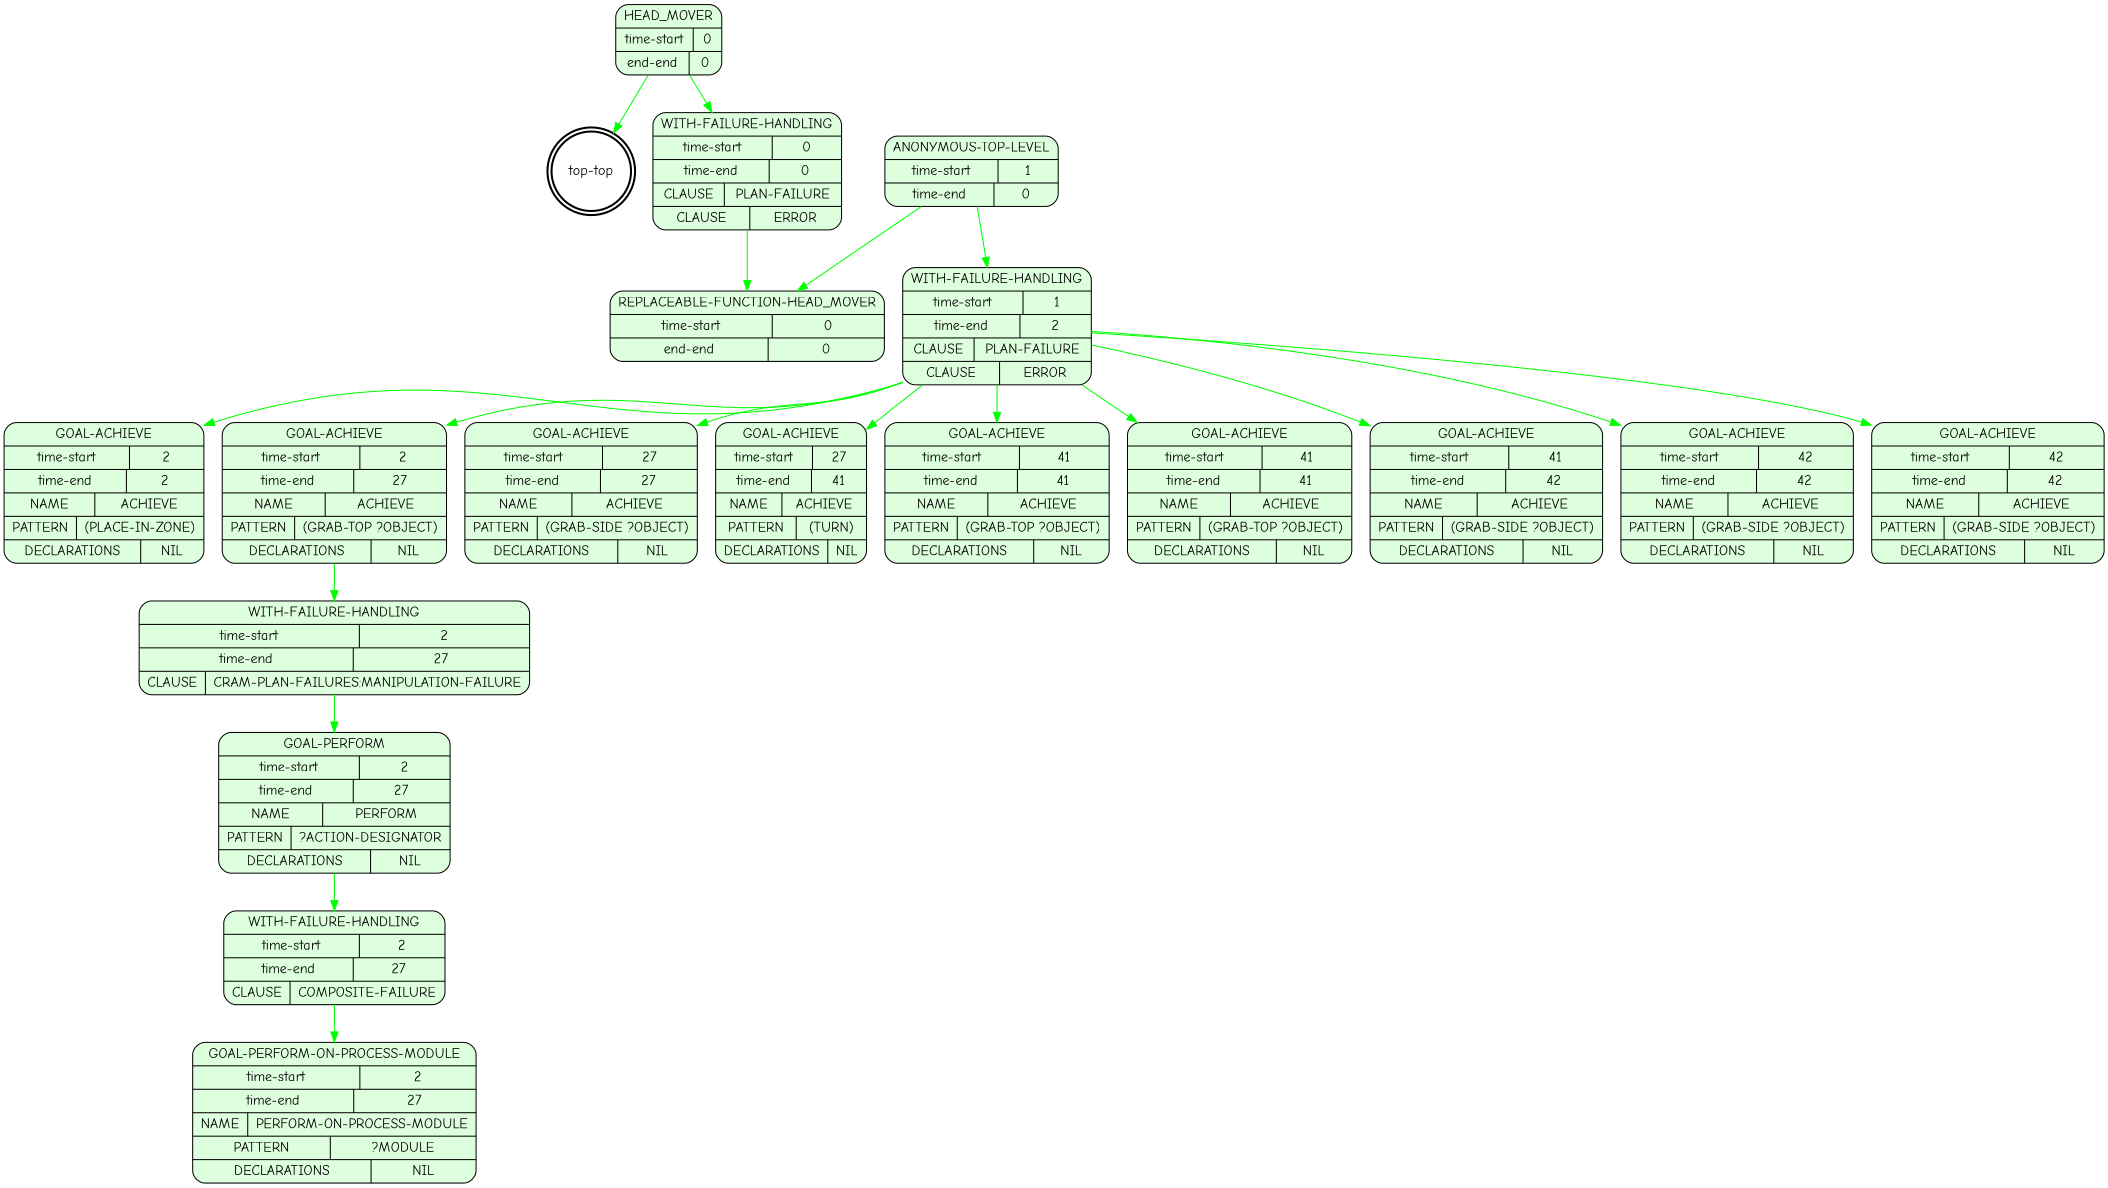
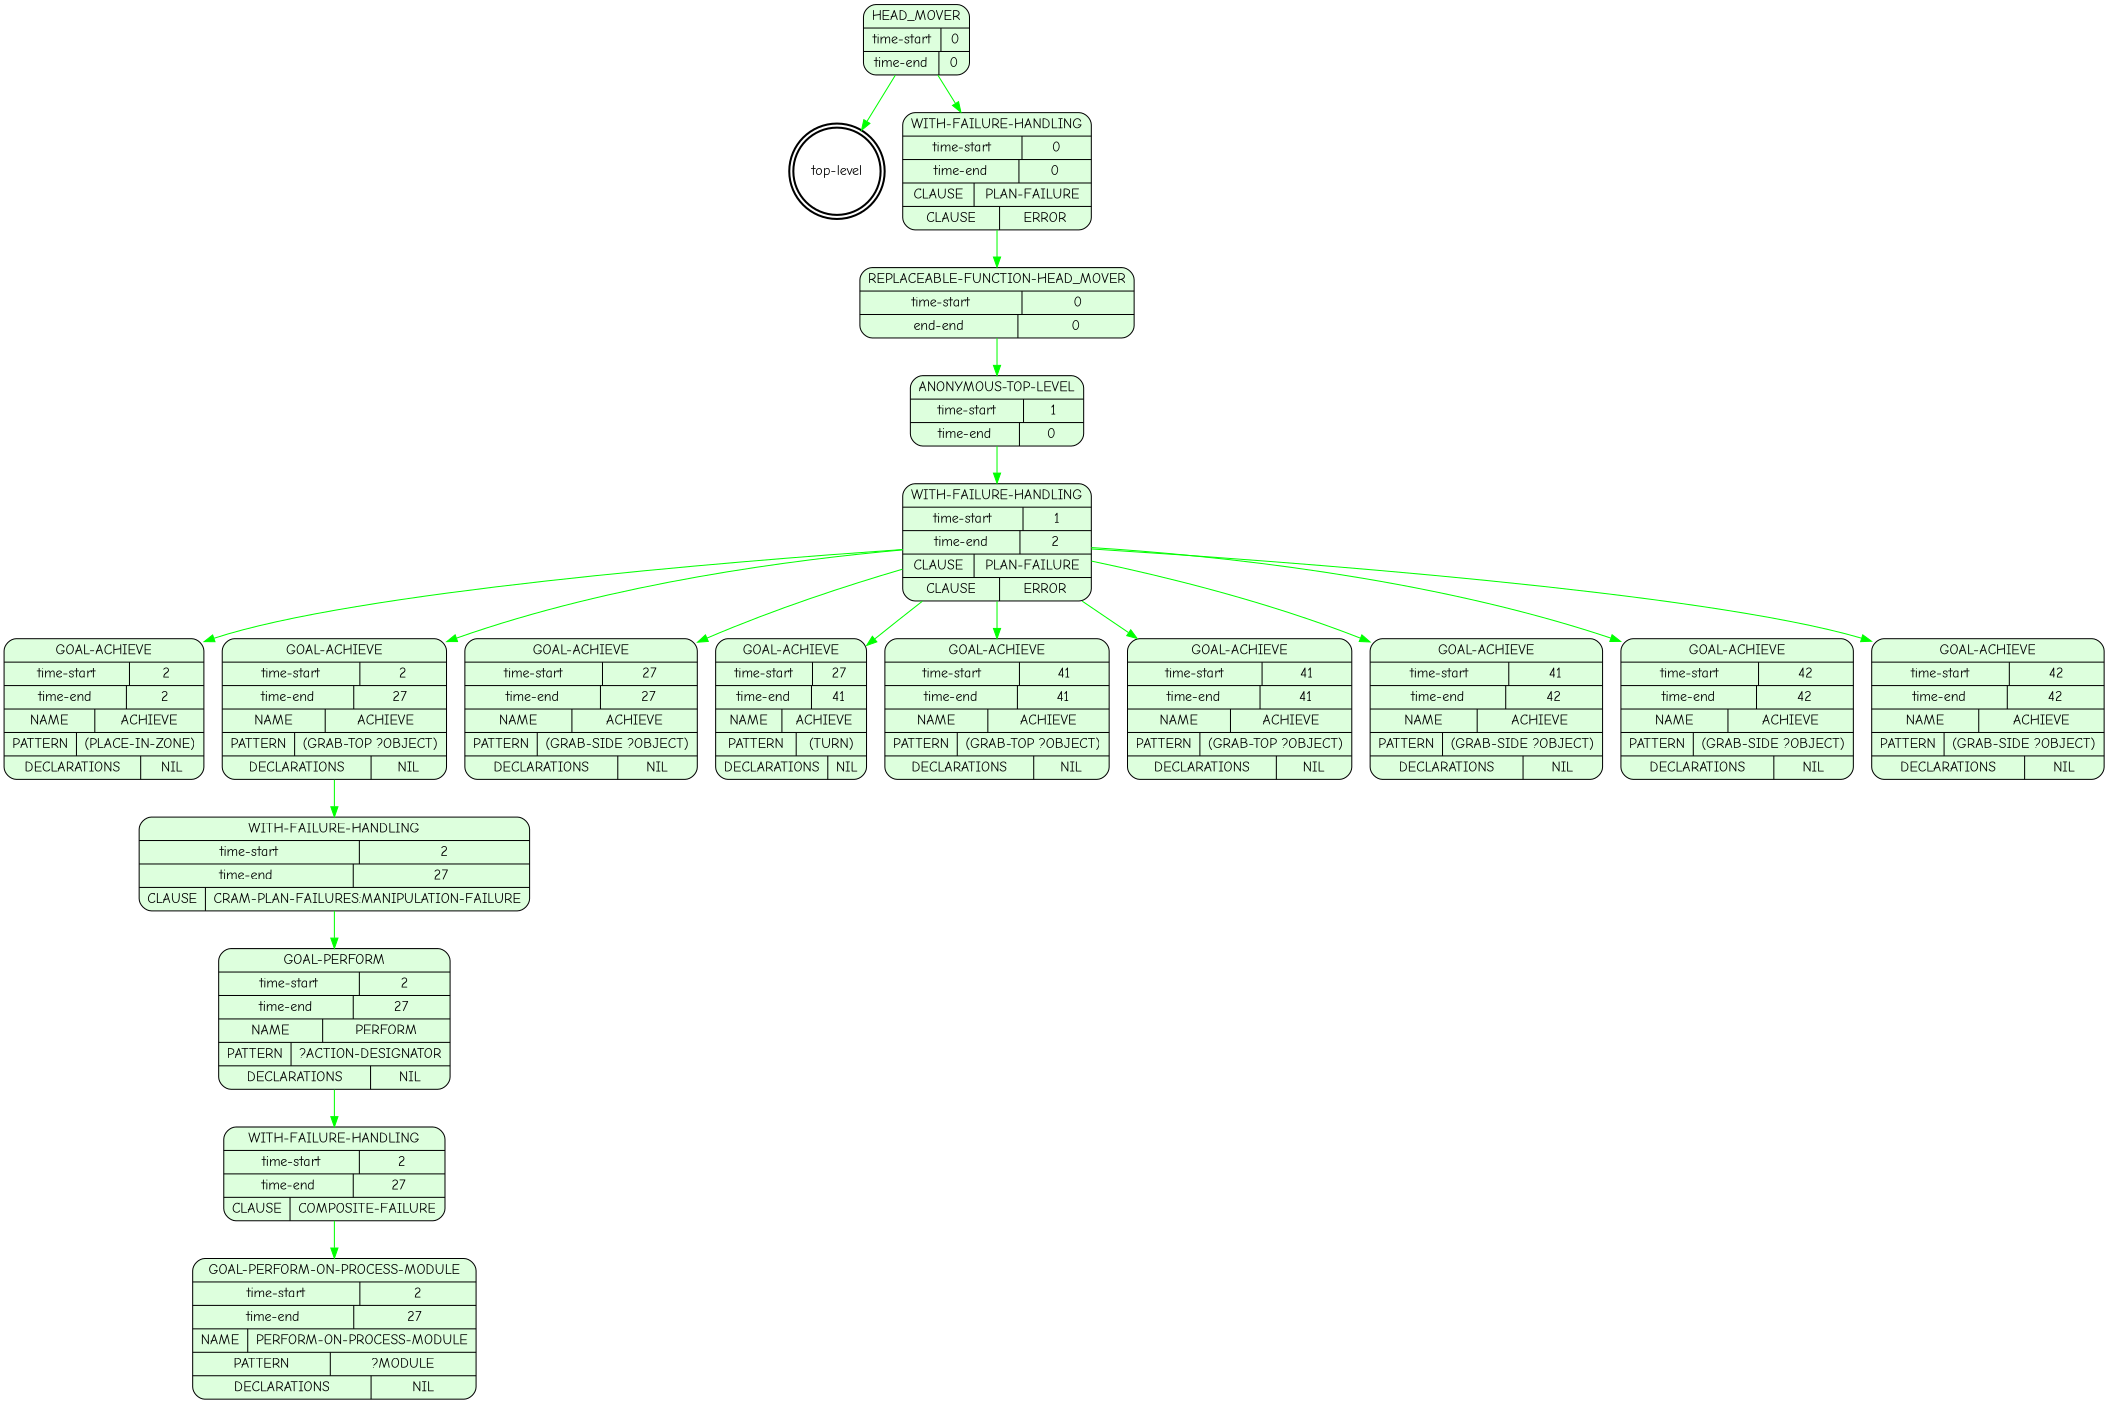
  digraph {
    fontname="Comic Neue"
    node [fontname="Comic Neue" shape=Mrecord style=filled fillcolor="#ddffdd"]
    edge [color=green fontname="Comic Neue"]
-   n1 [label="top-top" shape=doublecircle style=bold fillcolor=""]
-   n2 [label="{HEAD_MOVER|{time-start | 0}|{end-end | 0}}"]
+   n1 [label="top-level" shape=doublecircle style=bold fillcolor=""]
+   n2 [label="{HEAD_MOVER|{time-start | 0}|{time-end | 0}}"]
    n3 [label="{WITH-FAILURE-HANDLING|{time-start | 0}|{time-end | 0}|{CLAUSE | PLAN-FAILURE}|{CLAUSE | ERROR}}"]
    n4 [label="{REPLACEABLE-FUNCTION-HEAD_MOVER|{time-start | 0}|{end-end | 0}}"]
    n5 [label="{ANONYMOUS-TOP-LEVEL|{time-start | 1}|{time-end | 0}}"]
    n6 [label="{WITH-FAILURE-HANDLING|{time-start | 1}|{time-end | 2}|{CLAUSE | PLAN-FAILURE}|{CLAUSE | ERROR}}"]
    n7 [label="{GOAL-ACHIEVE|{time-start | 2}|{time-end | 2}|{NAME | ACHIEVE}|{PATTERN | (PLACE-IN-ZONE)}|{DECLARATIONS | NIL}}"]
    n8 [label="{GOAL-ACHIEVE|{time-start | 2}|{time-end | 27}|{NAME | ACHIEVE}|{PATTERN | (GRAB-TOP ?OBJECT)}|{DECLARATIONS | NIL}}"]
    n9 [label="{GOAL-ACHIEVE|{time-start | 27}|{time-end | 27}|{NAME | ACHIEVE}|{PATTERN | (GRAB-SIDE ?OBJECT)}|{DECLARATIONS | NIL}}"]
    n10 [label="{GOAL-ACHIEVE|{time-start | 27}|{time-end | 41}|{NAME | ACHIEVE}|{PATTERN | (TURN)}|{DECLARATIONS | NIL}}"]
    n11 [label="{GOAL-ACHIEVE|{time-start | 41}|{time-end | 41}|{NAME | ACHIEVE}|{PATTERN | (GRAB-TOP ?OBJECT)}|{DECLARATIONS | NIL}}"]
    n12 [label="{GOAL-ACHIEVE|{time-start | 41}|{time-end | 41}|{NAME | ACHIEVE}|{PATTERN | (GRAB-TOP ?OBJECT)}|{DECLARATIONS | NIL}}"]
    n13 [label="{GOAL-ACHIEVE|{time-start | 41}|{time-end | 42}|{NAME | ACHIEVE}|{PATTERN | (GRAB-SIDE ?OBJECT)}|{DECLARATIONS | NIL}}"]
    n14 [label="{GOAL-ACHIEVE|{time-start | 42}|{time-end | 42}|{NAME | ACHIEVE}|{PATTERN | (GRAB-SIDE ?OBJECT)}|{DECLARATIONS | NIL}}"]
    n15 [label="{GOAL-ACHIEVE|{time-start | 42}|{time-end | 42}|{NAME | ACHIEVE}|{PATTERN | (GRAB-SIDE ?OBJECT)}|{DECLARATIONS | NIL}}"]
    n16 [label="{WITH-FAILURE-HANDLING|{time-start | 2}|{time-end | 27}|{CLAUSE | CRAM-PLAN-FAILURES:MANIPULATION-FAILURE}}"]
    n17 [label="{GOAL-PERFORM|{time-start | 2}|{time-end | 27}|{NAME | PERFORM}|{PATTERN | ?ACTION-DESIGNATOR}|{DECLARATIONS | NIL}}"]
    n18 [label="{WITH-FAILURE-HANDLING|{time-start | 2}|{time-end | 27}|{CLAUSE | COMPOSITE-FAILURE}}"]
    n19 [label="{GOAL-PERFORM-ON-PROCESS-MODULE|{time-start | 2}|{time-end | 27}|{NAME | PERFORM-ON-PROCESS-MODULE}|{PATTERN | ?MODULE}|{DECLARATIONS | NIL}}"]
    n2 -> n1
    n2 -> n3
    n3 -> n4
-   n5 -> n4
+   n4 -> n5
    n5 -> n6
    n6 -> n7
    n6 -> n8
    n6 -> n9
    n6 -> n10
    n6 -> n11
    n6 -> n12
    n6 -> n13
    n6 -> n14
    n6 -> n15
    n8 -> n16
    n16 -> n17
    n17 -> n18
    n18 -> n19
  }
